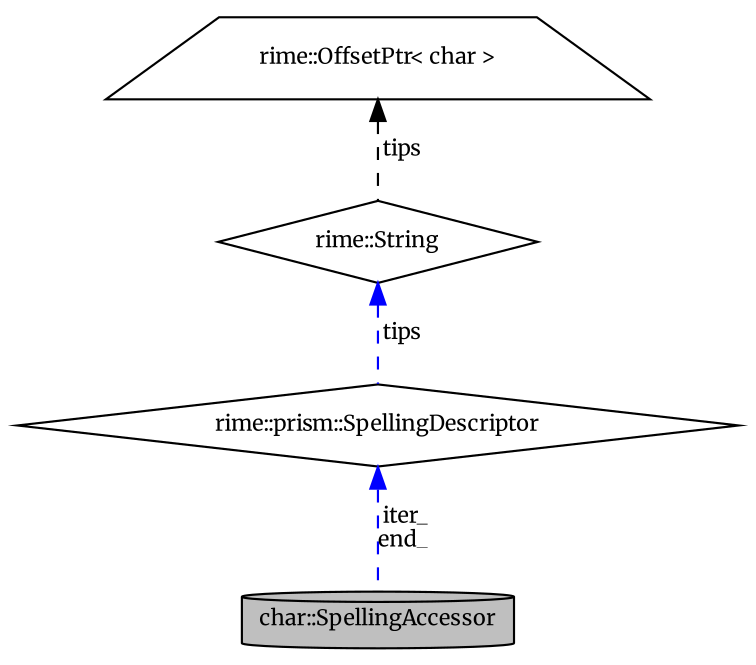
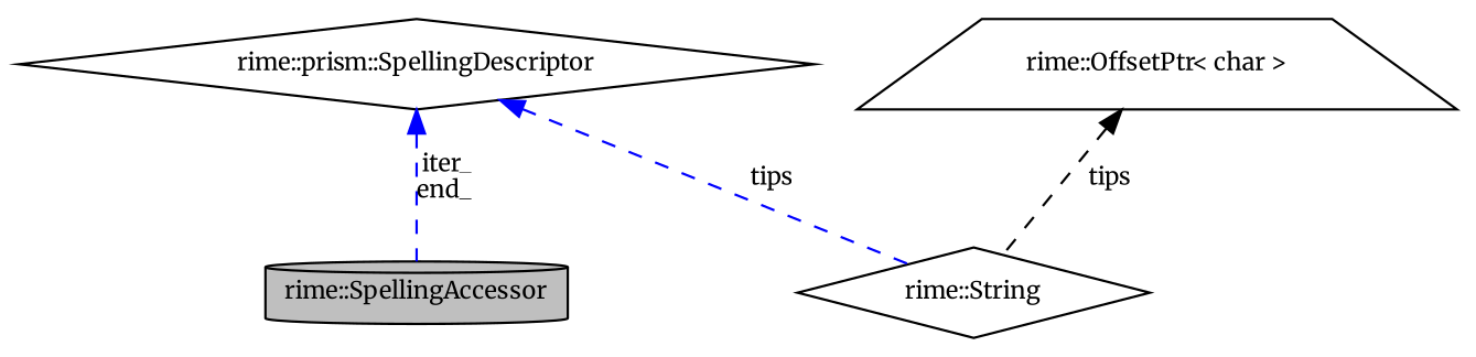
  digraph {
    fontname=Merriweather
    node [color=black fillcolor=white fontname=Merriweather fontsize=10 shape=diamond style=filled]
    edge [color=blue dir=back fontname=Merriweather fontsize=10 labelfontname=Helvetica labelfontsize=10 style=dashed]
-   n1 [fillcolor=grey75 fontcolor=black height=0.2 label="char::SpellingAccessor" shape=cylinder width=0.4]
+   n1 [fillcolor=grey75 fontcolor=black height=0.2 label="rime::SpellingAccessor" shape=cylinder width=0.4]
    n2 [height=0.2 label="rime::prism::SpellingDescriptor" width=0.4]
    n3 [height=0.2 label="rime::String" width=0.4]
    n4 [height=0.2 label="rime::OffsetPtr\< char \>" shape=trapezium width=0.4]
    n2 -> n1 [label=" iter_\nend_"]
-   n3 -> n2 [label=" tips"]
+   n2 -> n3 [label=" tips"]
    n4 -> n3 [color=black label=" tips"]
  }
